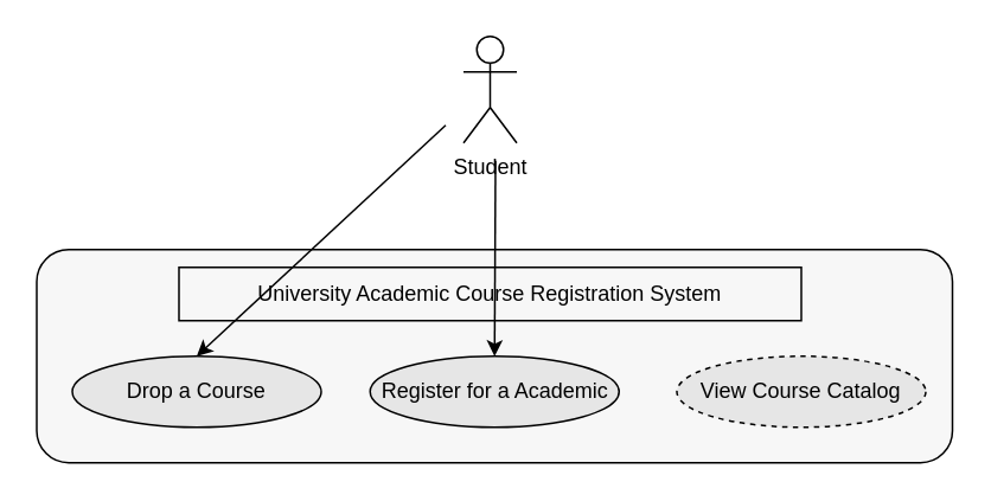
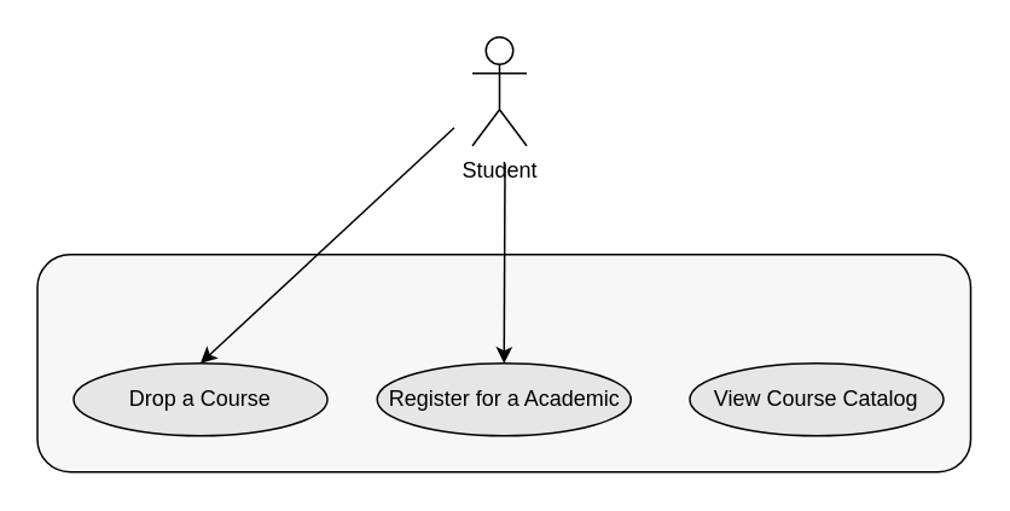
  <mxCell id="0" />
  <mxCell id="1" parent="0" />
  <mxCell id="2" value="Student" style="shape=umlActor;verticalLabelPosition=bottom;verticalAlign=top;html=1;outlineConnect=0;strokeColor=#000000;fontColor=#000000;" parent="1" vertex="1"><mxGeometry x="260" y="20" width="30" height="60" as="geometry" /></mxCell>
  <mxCell id="3" value="" style="rounded=1;whiteSpace=wrap;html=1;strokeColor=#000000;fillColor=#F7F7F7;fontColor=#000000;" parent="1" vertex="1"><mxGeometry x="20" y="140" width="515" height="120" as="geometry" /></mxCell>
- <mxCell id="4" value="University Academic Course Registration System&lt;br&gt;" style="text;html=1;strokeColor=#000000;fillColor=none;align=center;verticalAlign=middle;whiteSpace=wrap;rounded=0;fontColor=#000000;" parent="1" vertex="1"><mxGeometry x="100" y="150" width="350" height="30" as="geometry" /></mxCell>
  <mxCell id="5" value="Drop a Course" style="ellipse;whiteSpace=wrap;html=1;strokeColor=#000000;fontColor=#000000;fillColor=#E6E6E6;" parent="1" vertex="1"><mxGeometry x="40" y="200" width="140" height="40" as="geometry" /></mxCell>
  <mxCell id="6" value="Register for a Academic" style="ellipse;whiteSpace=wrap;html=1;strokeColor=#000000;fontColor=#000000;fillColor=#E6E6E6;" parent="1" vertex="1"><mxGeometry x="207.5" y="200" width="140" height="40" as="geometry" /></mxCell>
- <mxCell id="7" value="View Course Catalog" style="ellipse;whiteSpace=wrap;html=1;strokeColor=#000000;fontColor=#000000;fillColor=#E6E6E6;dashed=1;" parent="1" vertex="1"><mxGeometry x="380" y="200" width="140" height="40" as="geometry" /></mxCell>
+ <mxCell id="7" value="View Course Catalog" style="ellipse;whiteSpace=wrap;html=1;strokeColor=#000000;fontColor=#000000;fillColor=#E6E6E6;" parent="1" vertex="1"><mxGeometry x="380" y="200" width="140" height="40" as="geometry" /></mxCell>
  <mxCell id="8" style="edgeStyle=none;html=1;entryX=0.5;entryY=0;entryDx=0;entryDy=0;strokeColor=#000000;" parent="1" target="5" edge="1"><mxGeometry relative="1" as="geometry"><mxPoint x="250" y="70" as="sourcePoint" /></mxGeometry></mxCell>
  <mxCell id="9" style="edgeStyle=none;html=1;strokeColor=#000000;" parent="1" target="6" edge="1"><mxGeometry relative="1" as="geometry"><mxPoint x="278" y="90" as="sourcePoint" /><Array as="points" /></mxGeometry></mxCell>
